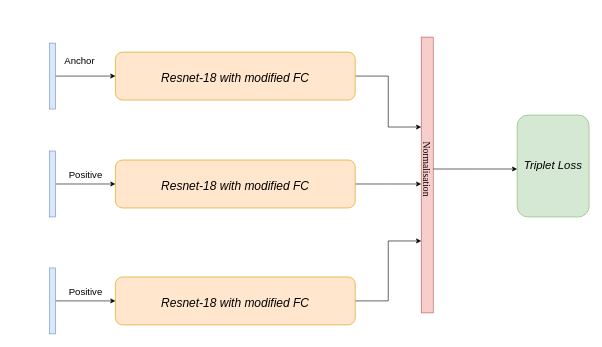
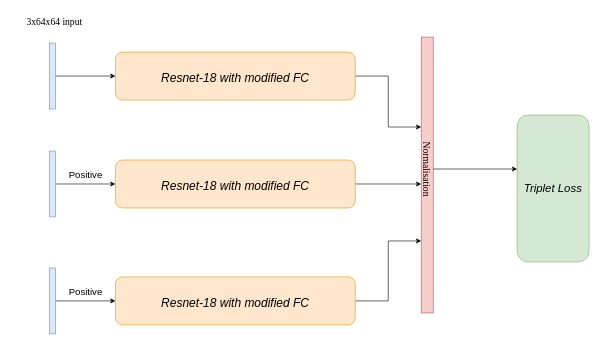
  <mxCell id="0" />
  <mxCell id="1" parent="0" />
  <mxCell id="2" value="" style="edgeStyle=orthogonalEdgeStyle;rounded=0;orthogonalLoop=1;jettySize=auto;html=1;fontFamily=Verdana;fontSize=16;" edge="1" parent="1" source="3" target="17"><mxGeometry relative="1" as="geometry"><Array as="points"><mxPoint x="647" y="126" /><mxPoint x="647" y="211" /></Array></mxGeometry></mxCell>
  <mxCell id="3" value="&lt;font style=&quot;font-size: 29px;&quot;&gt;&lt;i style=&quot;font-size: 20px;&quot;&gt;Resnet-18 with modified FC&lt;font style=&quot;font-size: 16px;&quot;&gt; &lt;br&gt;&lt;/font&gt;&lt;/i&gt;&lt;/font&gt;" style="rounded=1;whiteSpace=wrap;html=1;fillColor=#ffe6cc;strokeColor=#d79b00;" vertex="1" parent="1"><mxGeometry x="192" y="86" width="400" height="80" as="geometry" /></mxCell>
  <mxCell id="4" value="" style="edgeStyle=orthogonalEdgeStyle;rounded=0;orthogonalLoop=1;jettySize=auto;html=1;fontSize=16;" edge="1" parent="1" source="5" target="3"><mxGeometry relative="1" as="geometry" /></mxCell>
  <mxCell id="5" value="" style="rounded=0;whiteSpace=wrap;html=1;fillColor=#dae8fc;strokeColor=#6c8ebf;" vertex="1" parent="1"><mxGeometry x="82" y="71" width="10" height="110" as="geometry" /></mxCell>
- <mxCell id="6" value="Anchor" style="text;html=1;align=center;verticalAlign=middle;resizable=0;points=[];autosize=1;strokeColor=none;fillColor=none;fontSize=16;" vertex="1" parent="1"><mxGeometry x="97" y="86" width="70" height="30" as="geometry" /></mxCell>
  <mxCell id="7" value="" style="edgeStyle=orthogonalEdgeStyle;rounded=0;orthogonalLoop=1;jettySize=auto;html=1;fontSize=16;" edge="1" parent="1" source="8" target="10"><mxGeometry relative="1" as="geometry" /></mxCell>
  <mxCell id="8" value="" style="rounded=0;whiteSpace=wrap;html=1;fontSize=16;fillColor=#dae8fc;strokeColor=#6c8ebf;" vertex="1" parent="1"><mxGeometry x="82" y="251" width="10" height="110" as="geometry" /></mxCell>
  <mxCell id="9" value="" style="edgeStyle=orthogonalEdgeStyle;rounded=0;orthogonalLoop=1;jettySize=auto;html=1;fontFamily=Verdana;fontSize=16;" edge="1" parent="1" source="10"><mxGeometry relative="1" as="geometry"><mxPoint x="702" y="306" as="targetPoint" /></mxGeometry></mxCell>
  <mxCell id="10" value="&lt;font style=&quot;font-size: 29px;&quot;&gt;&lt;i style=&quot;font-size: 20px;&quot;&gt;Resnet-18 with modified FC&lt;font style=&quot;font-size: 16px;&quot;&gt; &lt;br&gt;&lt;/font&gt;&lt;/i&gt;&lt;/font&gt;" style="rounded=1;whiteSpace=wrap;html=1;fillColor=#ffe6cc;strokeColor=#d79b00;" vertex="1" parent="1"><mxGeometry x="192" y="266" width="400" height="80" as="geometry" /></mxCell>
  <mxCell id="11" value="Positive" style="text;html=1;align=center;verticalAlign=middle;resizable=0;points=[];autosize=1;strokeColor=none;fillColor=none;fontSize=16;" vertex="1" parent="1"><mxGeometry x="102" y="276" width="80" height="30" as="geometry" /></mxCell>
  <mxCell id="12" value="" style="edgeStyle=orthogonalEdgeStyle;rounded=0;orthogonalLoop=1;jettySize=auto;html=1;fontSize=16;" edge="1" source="13" target="15" parent="1"><mxGeometry relative="1" as="geometry" /></mxCell>
  <mxCell id="13" value="" style="rounded=0;whiteSpace=wrap;html=1;fontSize=16;fillColor=#dae8fc;strokeColor=#6c8ebf;" vertex="1" parent="1"><mxGeometry x="82" y="446" width="10" height="110" as="geometry" /></mxCell>
  <mxCell id="14" value="" style="edgeStyle=orthogonalEdgeStyle;rounded=0;orthogonalLoop=1;jettySize=auto;html=1;fontFamily=Verdana;fontSize=16;" edge="1" parent="1" source="15" target="17"><mxGeometry x="0.094" relative="1" as="geometry"><Array as="points"><mxPoint x="647" y="501" /><mxPoint x="647" y="401" /></Array><mxPoint as="offset" /></mxGeometry></mxCell>
  <mxCell id="15" value="&lt;font style=&quot;font-size: 29px;&quot;&gt;&lt;i style=&quot;font-size: 20px;&quot;&gt;Resnet-18 with modified FC&lt;font style=&quot;font-size: 16px;&quot;&gt; &lt;br&gt;&lt;/font&gt;&lt;/i&gt;&lt;/font&gt;" style="rounded=1;whiteSpace=wrap;html=1;fillColor=#ffe6cc;strokeColor=#d79b00;" vertex="1" parent="1"><mxGeometry x="192" y="461" width="400" height="80" as="geometry" /></mxCell>
  <mxCell id="16" value="Positive" style="text;html=1;align=center;verticalAlign=middle;resizable=0;points=[];autosize=1;strokeColor=none;fillColor=none;fontSize=16;" vertex="1" parent="1"><mxGeometry x="102" y="471" width="80" height="30" as="geometry" /></mxCell>
  <mxCell id="17" value="&lt;div&gt;&lt;br&gt;&lt;/div&gt;" style="rounded=0;whiteSpace=wrap;html=1;fontSize=16;align=center;direction=east;fillColor=#f8cecc;strokeColor=#b85450;" vertex="1" parent="1"><mxGeometry x="702" y="61" width="20" height="460" as="geometry" /></mxCell>
+ <mxCell id="18" value="3x64x64 input " style="text;html=1;align=center;verticalAlign=middle;resizable=0;points=[];autosize=1;strokeColor=none;fillColor=none;fontSize=16;fontFamily=Verdana;" vertex="1" parent="1"><mxGeometry x="20" y="20" width="140" height="30" as="geometry" /></mxCell>
  <mxCell id="19" value="" style="edgeStyle=orthogonalEdgeStyle;rounded=0;orthogonalLoop=1;jettySize=auto;html=1;fontFamily=Helvetica;fontSize=19;" edge="1" parent="1" target="21"><mxGeometry relative="1" as="geometry"><mxPoint x="722" y="281" as="sourcePoint" /><Array as="points"><mxPoint x="792" y="281" /><mxPoint x="792" y="281" /></Array></mxGeometry></mxCell>
  <mxCell id="20" value="Normalisation" style="text;html=1;align=center;verticalAlign=middle;resizable=0;points=[];autosize=1;strokeColor=none;fillColor=none;fontSize=16;fontFamily=Verdana;rotation=90;" vertex="1" parent="1"><mxGeometry x="647" y="266" width="130" height="30" as="geometry" /></mxCell>
- <mxCell id="21" value="&lt;div align=&quot;center&quot;&gt;&lt;font face=&quot;Helvetica&quot;&gt;&lt;i&gt;&lt;font style=&quot;font-size: 19px;&quot;&gt;Triplet Loss&lt;/font&gt;&lt;/i&gt;&lt;/font&gt;&lt;/div&gt;" style="rounded=1;whiteSpace=wrap;html=1;fontFamily=Verdana;fontSize=16;align=center;fillColor=#d5e8d4;strokeColor=#82b366;" vertex="1" parent="1"><mxGeometry x="862" y="191" width="120" height="170" as="geometry" /></mxCell>
+ <mxCell id="21" value="&lt;div align=&quot;center&quot;&gt;&lt;font face=&quot;Helvetica&quot;&gt;&lt;i&gt;&lt;font style=&quot;font-size: 19px;&quot;&gt;Triplet Loss&lt;/font&gt;&lt;/i&gt;&lt;/font&gt;&lt;/div&gt;" style="rounded=1;whiteSpace=wrap;html=1;fontFamily=Verdana;fontSize=16;align=center;fillColor=#d5e8d4;strokeColor=#82b366;" vertex="1" parent="1"><mxGeometry x="862" y="191" width="120" height="245" as="geometry" /></mxCell>
